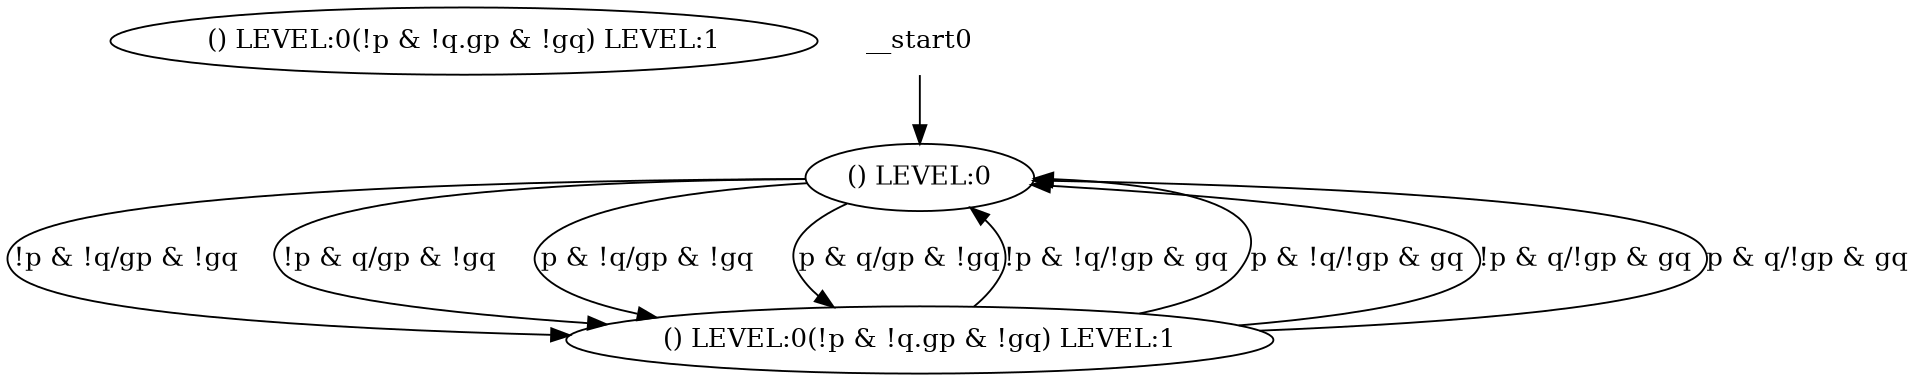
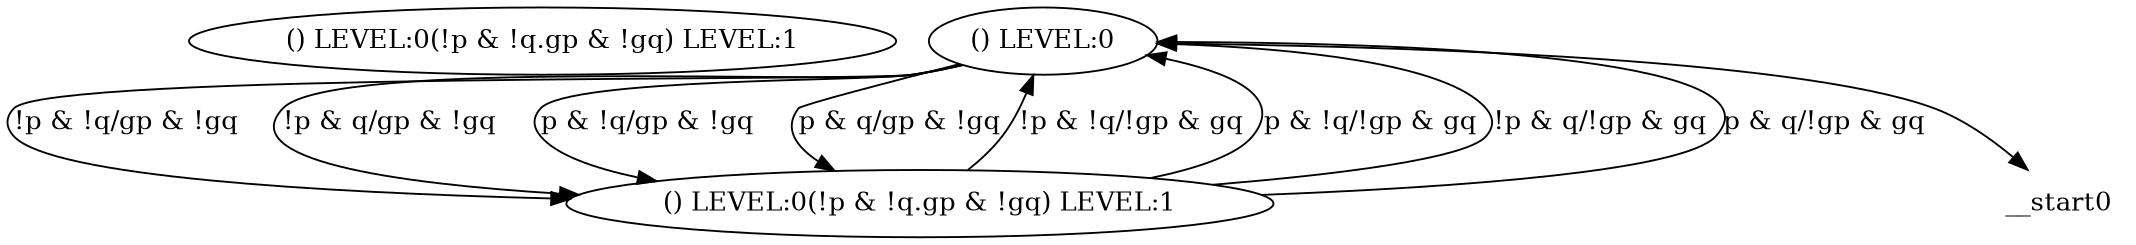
  digraph {
    n1 [label="() LEVEL:0(!p & !q.gp & !gq) LEVEL:1"]
    "() LEVEL:0"
    "() LEVEL:0(!p & !q.gp & !gq) LEVEL:1"
    __start0 [shape=none]
    "() LEVEL:0" -> "() LEVEL:0(!p & !q.gp & !gq) LEVEL:1" [label="!p & !q/gp & !gq"]
    "() LEVEL:0" -> "() LEVEL:0(!p & !q.gp & !gq) LEVEL:1" [label="!p & q/gp & !gq"]
    "() LEVEL:0" -> "() LEVEL:0(!p & !q.gp & !gq) LEVEL:1" [label="p & !q/gp & !gq"]
    "() LEVEL:0" -> "() LEVEL:0(!p & !q.gp & !gq) LEVEL:1" [label="p & q/gp & !gq"]
    "() LEVEL:0(!p & !q.gp & !gq) LEVEL:1" -> "() LEVEL:0" [label="!p & !q/!gp & gq"]
    "() LEVEL:0(!p & !q.gp & !gq) LEVEL:1" -> "() LEVEL:0" [label="p & !q/!gp & gq"]
    "() LEVEL:0(!p & !q.gp & !gq) LEVEL:1" -> "() LEVEL:0" [label="!p & q/!gp & gq"]
    "() LEVEL:0(!p & !q.gp & !gq) LEVEL:1" -> "() LEVEL:0" [label="p & q/!gp & gq"]
-   __start0 -> "() LEVEL:0"
+   "() LEVEL:0" -> __start0
  }
